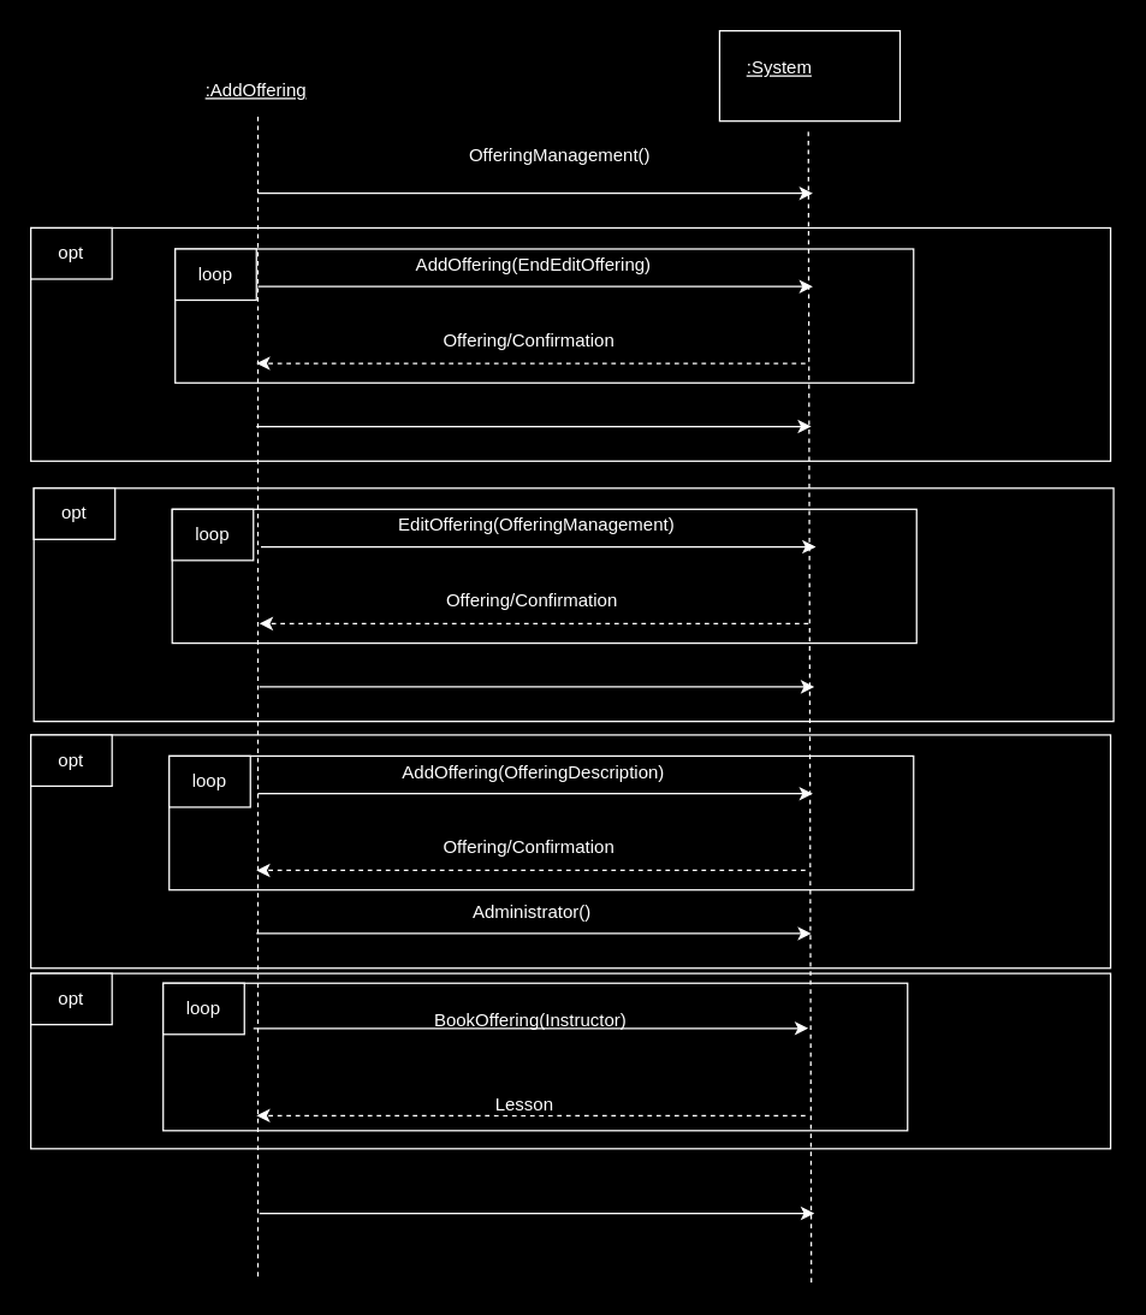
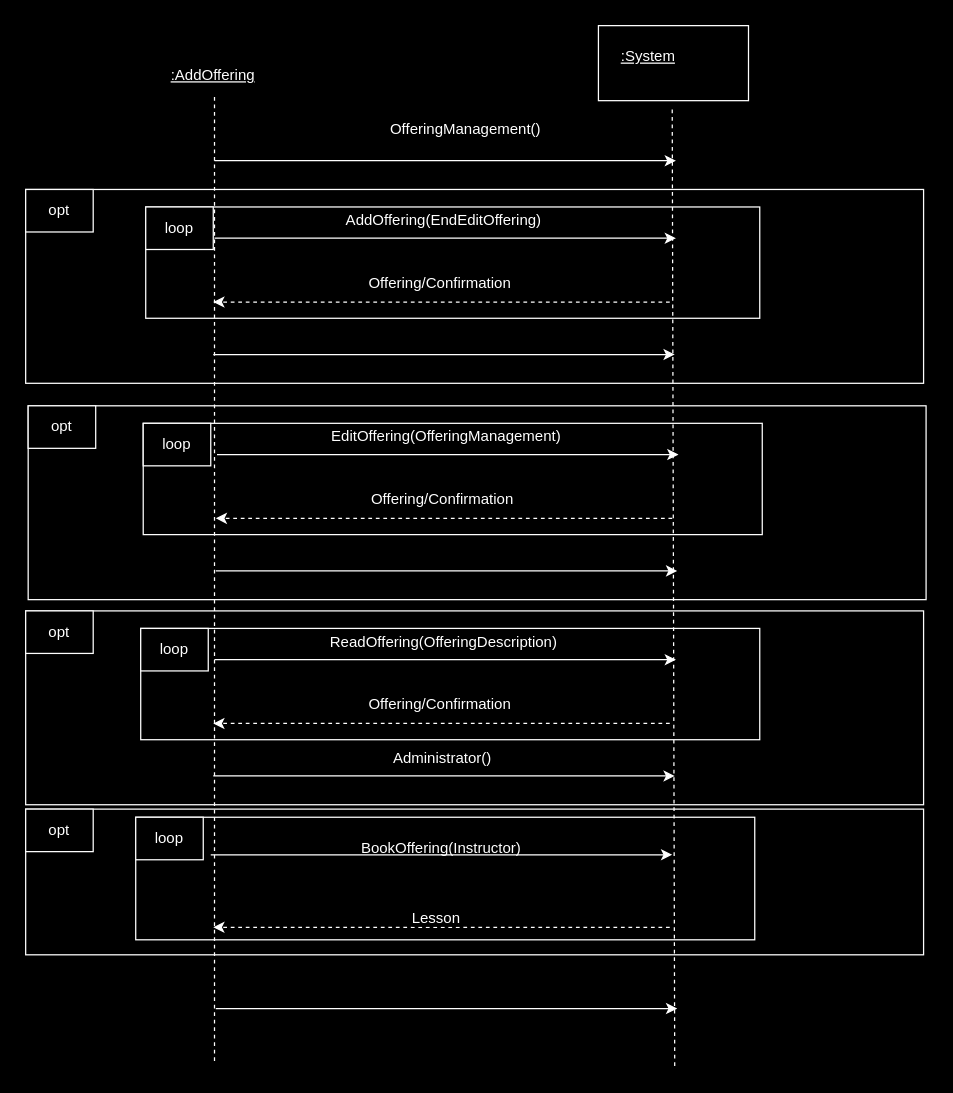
  <mxCell id="0" />
  <mxCell id="1" parent="0" />
  <mxCell id="2" value="" style="rounded=0;whiteSpace=wrap;html=1;fillColor=#000000;strokeColor=#FFFFFF;" vertex="1" parent="1"><mxGeometry x="20" y="646.5" width="718" height="116.5" as="geometry" /></mxCell>
  <mxCell id="3" value="" style="rounded=0;whiteSpace=wrap;html=1;fillColor=#000000;strokeColor=#FFFFFF;" vertex="1" parent="1"><mxGeometry x="108" y="653" width="495" height="98" as="geometry" /></mxCell>
  <mxCell id="4" value="" style="rounded=0;whiteSpace=wrap;html=1;fillColor=#000000;strokeColor=#FFFFFF;" parent="1" vertex="1"><mxGeometry x="20" y="488" width="718" height="155" as="geometry" /></mxCell>
  <mxCell id="5" value="" style="rounded=0;whiteSpace=wrap;html=1;fillColor=#000000;strokeColor=#FFFFFF;" parent="1" vertex="1"><mxGeometry x="112" y="502" width="495" height="89" as="geometry" /></mxCell>
  <mxCell id="6" value="" style="endArrow=classic;html=1;rounded=0;strokeColor=#FFFFFF;" parent="1" edge="1"><mxGeometry width="50" height="50" relative="1" as="geometry"><mxPoint x="171" y="527" as="sourcePoint" /><mxPoint x="540" y="527" as="targetPoint" /></mxGeometry></mxCell>
- <mxCell id="7" value="&lt;font color=&quot;#ffffff&quot;&gt;AddOffering(OfferingDescription)&lt;/font&gt;" style="text;html=1;align=center;verticalAlign=middle;whiteSpace=wrap;rounded=0;" parent="1" vertex="1"><mxGeometry x="233" y="498" width="243" height="30" as="geometry" /></mxCell>
+ <mxCell id="7" value="&lt;font color=&quot;#ffffff&quot;&gt;ReadOffering(OfferingDescription)&lt;/font&gt;" style="text;html=1;align=center;verticalAlign=middle;whiteSpace=wrap;rounded=0;" parent="1" vertex="1"><mxGeometry x="233" y="498" width="243" height="30" as="geometry" /></mxCell>
  <mxCell id="8" value="" style="endArrow=classic;html=1;rounded=0;strokeColor=#FFFFFF;dashed=1;" parent="1" edge="1"><mxGeometry width="50" height="50" relative="1" as="geometry"><mxPoint x="535" y="578" as="sourcePoint" /><mxPoint x="170" y="578" as="targetPoint" /></mxGeometry></mxCell>
  <mxCell id="9" value="&lt;font style=&quot;background-color: rgb(0, 0, 0);&quot; color=&quot;#ffffff&quot;&gt;Offering/Confirmation&lt;/font&gt;" style="text;html=1;align=center;verticalAlign=middle;whiteSpace=wrap;rounded=0;" parent="1" vertex="1"><mxGeometry x="230" y="548" width="243" height="30" as="geometry" /></mxCell>
  <mxCell id="10" value="" style="endArrow=classic;html=1;rounded=0;strokeColor=#FFFFFF;" parent="1" edge="1"><mxGeometry width="50" height="50" relative="1" as="geometry"><mxPoint x="170" y="620" as="sourcePoint" /><mxPoint x="539" y="620" as="targetPoint" /></mxGeometry></mxCell>
  <mxCell id="11" value="&lt;font color=&quot;#ffffff&quot;&gt;Administrator()&lt;/font&gt;" style="text;html=1;align=center;verticalAlign=middle;whiteSpace=wrap;rounded=0;" parent="1" vertex="1"><mxGeometry x="232" y="591" width="243" height="30" as="geometry" /></mxCell>
  <mxCell id="12" value="&lt;span style=&quot;color: rgb(255, 255, 255);&quot;&gt;opt&lt;/span&gt;" style="rounded=0;whiteSpace=wrap;html=1;fillColor=#000000;strokeColor=#FFFFFF;" parent="1" vertex="1"><mxGeometry x="20" y="488" width="54" height="34" as="geometry" /></mxCell>
  <mxCell id="13" value="&lt;span style=&quot;color: rgb(255, 255, 255);&quot;&gt;loop&lt;/span&gt;" style="rounded=0;whiteSpace=wrap;html=1;fillColor=#000000;strokeColor=#FFFFFF;" parent="1" vertex="1"><mxGeometry x="112" y="502" width="54" height="34" as="geometry" /></mxCell>
  <mxCell id="14" value="" style="rounded=0;whiteSpace=wrap;html=1;fillColor=#000000;strokeColor=#FFFFFF;" parent="1" vertex="1"><mxGeometry x="22" y="324" width="718" height="155" as="geometry" /></mxCell>
  <mxCell id="15" value="" style="rounded=0;whiteSpace=wrap;html=1;fillColor=#000000;strokeColor=#FFFFFF;" parent="1" vertex="1"><mxGeometry x="114" y="338" width="495" height="89" as="geometry" /></mxCell>
  <mxCell id="16" value="" style="endArrow=classic;html=1;rounded=0;strokeColor=#FFFFFF;" parent="1" edge="1"><mxGeometry width="50" height="50" relative="1" as="geometry"><mxPoint x="173" y="363" as="sourcePoint" /><mxPoint x="542" y="363" as="targetPoint" /></mxGeometry></mxCell>
  <mxCell id="17" value="&lt;font color=&quot;#ffffff&quot;&gt;EditOffering(OfferingManagement)&lt;/font&gt;" style="text;html=1;align=center;verticalAlign=middle;whiteSpace=wrap;rounded=0;" parent="1" vertex="1"><mxGeometry x="235" y="334" width="243" height="30" as="geometry" /></mxCell>
  <mxCell id="18" value="" style="endArrow=classic;html=1;rounded=0;strokeColor=#FFFFFF;dashed=1;" parent="1" edge="1"><mxGeometry width="50" height="50" relative="1" as="geometry"><mxPoint x="537" y="414" as="sourcePoint" /><mxPoint x="172" y="414" as="targetPoint" /></mxGeometry></mxCell>
  <mxCell id="19" value="&lt;font style=&quot;background-color: rgb(0, 0, 0);&quot; color=&quot;#ffffff&quot;&gt;Offering/Confirmation&lt;/font&gt;" style="text;html=1;align=center;verticalAlign=middle;whiteSpace=wrap;rounded=0;" parent="1" vertex="1"><mxGeometry x="232" y="384" width="243" height="30" as="geometry" /></mxCell>
  <mxCell id="20" value="" style="endArrow=classic;html=1;rounded=0;strokeColor=#FFFFFF;" parent="1" edge="1"><mxGeometry width="50" height="50" relative="1" as="geometry"><mxPoint x="172" y="456" as="sourcePoint" /><mxPoint x="541" y="456" as="targetPoint" /></mxGeometry></mxCell>
  <mxCell id="21" value="&lt;span style=&quot;color: rgb(255, 255, 255);&quot;&gt;opt&lt;/span&gt;" style="rounded=0;whiteSpace=wrap;html=1;fillColor=#000000;strokeColor=#FFFFFF;" parent="1" vertex="1"><mxGeometry x="22" y="324" width="54" height="34" as="geometry" /></mxCell>
  <mxCell id="22" value="&lt;span style=&quot;color: rgb(255, 255, 255);&quot;&gt;loop&lt;/span&gt;" style="rounded=0;whiteSpace=wrap;html=1;fillColor=#000000;strokeColor=#FFFFFF;" parent="1" vertex="1"><mxGeometry x="114" y="338" width="54" height="34" as="geometry" /></mxCell>
  <mxCell id="23" value="" style="rounded=0;whiteSpace=wrap;html=1;fillColor=#000000;strokeColor=#FFFFFF;" parent="1" vertex="1"><mxGeometry x="20" y="151" width="718" height="155" as="geometry" /></mxCell>
  <mxCell id="24" value="" style="rounded=0;whiteSpace=wrap;html=1;fillColor=#000000;strokeColor=#FFFFFF;" parent="1" vertex="1"><mxGeometry x="116" y="165" width="491" height="89" as="geometry" /></mxCell>
  <mxCell id="25" value="" style="endArrow=none;dashed=1;html=1;rounded=0;strokeColor=#FFFFFF;" parent="1" edge="1"><mxGeometry width="50" height="50" relative="1" as="geometry"><mxPoint x="171" y="848" as="sourcePoint" /><mxPoint x="171" y="76" as="targetPoint" /></mxGeometry></mxCell>
  <mxCell id="26" value="" style="endArrow=none;dashed=1;html=1;rounded=0;strokeColor=#FFFFFF;" parent="1" edge="1"><mxGeometry width="50" height="50" relative="1" as="geometry"><mxPoint x="539" y="852" as="sourcePoint" /><mxPoint x="537" y="84" as="targetPoint" /></mxGeometry></mxCell>
  <mxCell id="27" value="&lt;font color=&quot;#ffffff&quot;&gt;&lt;u&gt;:AddOffering&lt;/u&gt;&lt;/font&gt;" style="text;html=1;align=center;verticalAlign=middle;whiteSpace=wrap;rounded=0;" parent="1" vertex="1"><mxGeometry x="140" y="45" width="60" height="30" as="geometry" /></mxCell>
  <mxCell id="28" value="" style="rounded=0;whiteSpace=wrap;html=1;fillColor=#000000;strokeColor=#FFFFFF;" parent="1" vertex="1"><mxGeometry x="478" y="20" width="120" height="60" as="geometry" /></mxCell>
  <mxCell id="29" value="&lt;font color=&quot;#ffffff&quot;&gt;&lt;u&gt;:System&lt;/u&gt;&lt;/font&gt;" style="text;html=1;align=center;verticalAlign=middle;whiteSpace=wrap;rounded=0;" parent="1" vertex="1"><mxGeometry x="488" y="30" width="60" height="30" as="geometry" /></mxCell>
  <mxCell id="30" value="" style="endArrow=classic;html=1;rounded=0;strokeColor=#FFFFFF;" parent="1" edge="1"><mxGeometry width="50" height="50" relative="1" as="geometry"><mxPoint x="171" y="128" as="sourcePoint" /><mxPoint x="540" y="128" as="targetPoint" /></mxGeometry></mxCell>
  <mxCell id="31" value="&lt;font color=&quot;#ffffff&quot;&gt;OfferingManagement()&lt;/font&gt;" style="text;html=1;align=center;verticalAlign=middle;whiteSpace=wrap;rounded=0;" parent="1" vertex="1"><mxGeometry x="342" y="88" width="60" height="30" as="geometry" /></mxCell>
  <mxCell id="32" value="" style="endArrow=classic;html=1;rounded=0;strokeColor=#FFFFFF;" parent="1" edge="1"><mxGeometry width="50" height="50" relative="1" as="geometry"><mxPoint x="171" y="190" as="sourcePoint" /><mxPoint x="540" y="190" as="targetPoint" /></mxGeometry></mxCell>
  <mxCell id="33" value="&lt;font color=&quot;#ffffff&quot;&gt;AddOffering(EndEditOffering)&lt;/font&gt;" style="text;html=1;align=center;verticalAlign=middle;whiteSpace=wrap;rounded=0;" parent="1" vertex="1"><mxGeometry x="233" y="161" width="243" height="30" as="geometry" /></mxCell>
  <mxCell id="34" value="" style="endArrow=classic;html=1;rounded=0;strokeColor=#FFFFFF;dashed=1;" parent="1" edge="1"><mxGeometry width="50" height="50" relative="1" as="geometry"><mxPoint x="535" y="241" as="sourcePoint" /><mxPoint x="170" y="241" as="targetPoint" /></mxGeometry></mxCell>
  <mxCell id="35" value="&lt;font style=&quot;background-color: rgb(0, 0, 0);&quot; color=&quot;#ffffff&quot;&gt;Offering/Confirmation&lt;/font&gt;" style="text;html=1;align=center;verticalAlign=middle;whiteSpace=wrap;rounded=0;" parent="1" vertex="1"><mxGeometry x="230" y="211" width="243" height="30" as="geometry" /></mxCell>
  <mxCell id="36" value="" style="endArrow=classic;html=1;rounded=0;strokeColor=#FFFFFF;" parent="1" edge="1"><mxGeometry width="50" height="50" relative="1" as="geometry"><mxPoint x="170" y="283" as="sourcePoint" /><mxPoint x="539" y="283" as="targetPoint" /></mxGeometry></mxCell>
  <mxCell id="37" value="&lt;span style=&quot;color: rgb(255, 255, 255);&quot;&gt;opt&lt;/span&gt;" style="rounded=0;whiteSpace=wrap;html=1;fillColor=#000000;strokeColor=#FFFFFF;" parent="1" vertex="1"><mxGeometry x="20" y="151" width="54" height="34" as="geometry" /></mxCell>
  <mxCell id="38" value="&lt;span style=&quot;color: rgb(255, 255, 255);&quot;&gt;loop&lt;/span&gt;" style="rounded=0;whiteSpace=wrap;html=1;fillColor=#000000;strokeColor=#FFFFFF;" parent="1" vertex="1"><mxGeometry x="116" y="165" width="54" height="34" as="geometry" /></mxCell>
  <mxCell id="39" value="" style="endArrow=classic;html=1;rounded=0;strokeColor=#FFFFFF;" parent="1" edge="1"><mxGeometry width="50" height="50" relative="1" as="geometry"><mxPoint x="172" y="806" as="sourcePoint" /><mxPoint x="541" y="806" as="targetPoint" /></mxGeometry></mxCell>
  <mxCell id="40" value="&lt;font color=&quot;#ffffff&quot;&gt;BookOffering(Instructor)&lt;/font&gt;" style="text;html=1;align=center;verticalAlign=middle;whiteSpace=wrap;rounded=0;" vertex="1" parent="1"><mxGeometry x="230.5" y="663" width="243" height="30" as="geometry" /></mxCell>
  <mxCell id="41" value="" style="endArrow=classic;html=1;rounded=0;strokeColor=#FFFFFF;" edge="1" parent="1"><mxGeometry width="50" height="50" relative="1" as="geometry"><mxPoint x="168" y="683" as="sourcePoint" /><mxPoint x="537" y="683" as="targetPoint" /></mxGeometry></mxCell>
  <mxCell id="42" value="" style="endArrow=classic;html=1;rounded=0;strokeColor=#FFFFFF;dashed=1;" edge="1" parent="1"><mxGeometry width="50" height="50" relative="1" as="geometry"><mxPoint x="535" y="741" as="sourcePoint" /><mxPoint x="170" y="741" as="targetPoint" /></mxGeometry></mxCell>
  <mxCell id="43" value="&lt;font style=&quot;background-color: rgb(0, 0, 0);&quot; color=&quot;#ffffff&quot;&gt;Lesson&lt;/font&gt;" style="text;html=1;align=center;verticalAlign=middle;whiteSpace=wrap;rounded=0;" vertex="1" parent="1"><mxGeometry x="227" y="719" width="243" height="30" as="geometry" /></mxCell>
  <mxCell id="44" value="&lt;span style=&quot;color: rgb(255, 255, 255);&quot;&gt;loop&lt;/span&gt;" style="rounded=0;whiteSpace=wrap;html=1;fillColor=#000000;strokeColor=#FFFFFF;" vertex="1" parent="1"><mxGeometry x="108" y="653" width="54" height="34" as="geometry" /></mxCell>
  <mxCell id="45" value="&lt;span style=&quot;color: rgb(255, 255, 255);&quot;&gt;opt&lt;/span&gt;" style="rounded=0;whiteSpace=wrap;html=1;fillColor=#000000;strokeColor=#FFFFFF;" vertex="1" parent="1"><mxGeometry x="20" y="646.5" width="54" height="34" as="geometry" /></mxCell>
